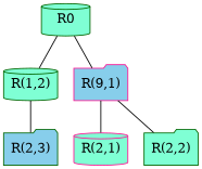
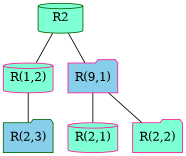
  graph {
    fontname="DejaVu Serif"
    rankdir=BT
    node [color=deeppink fillcolor=aquamarine fontname="DejaVu Serif" shape=folder style=filled]
    edge [fontname="DejaVu Serif"]
    n1 [fillcolor=skyblue label="R(9,1)"]
-   R0 [color=darkgreen shape=cylinder]
-   n3 [color=darkgreen label="R(1,2)" shape=cylinder]
+   R0 [color=darkgreen shape=cylinder label=R2]
+   n3 [label="R(1,2)" shape=cylinder]
    n4 [label="R(2,1)" shape=cylinder]
-   n5 [color=darkgreen label="R(2,2)"]
+   n5 [label="R(2,2)"]
    n6 [color=darkgreen fillcolor=skyblue label="R(2,3)"]
    n1 -- R0
    n3 -- R0
    n4 -- n1
    n5 -- n1
    n6 -- n3
  }
